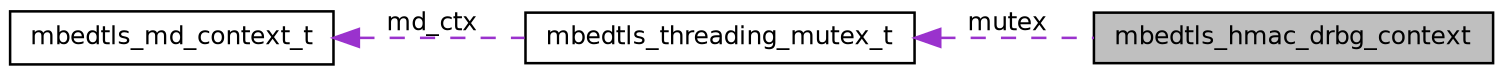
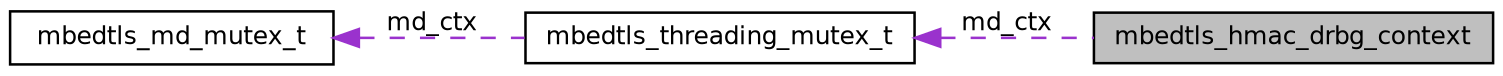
  digraph {
    rankdir=LR
    node [color=black fontname=Helvetica fontsize=10 shape=record]
    edge [color=darkorchid3 dir=back fontname=Helvetica fontsize=10 labelfontname=Helvetica labelfontsize=10 style=dashed]
    n1 [fillcolor=grey75 fontcolor=black height=0.2 label=mbedtls_hmac_drbg_context style=filled width=0.4]
    n2 [height=0.2 label=mbedtls_threading_mutex_t width=0.4]
-   n3 [height=0.2 label=mbedtls_md_context_t width=0.4]
-   n2 -> n1 [label=" mutex"]
+   n3 [height=0.2 label=mbedtls_md_mutex_t width=0.4]
+   n2 -> n1 [label=" md_ctx"]
    n3 -> n2 [label=" md_ctx"]
  }
